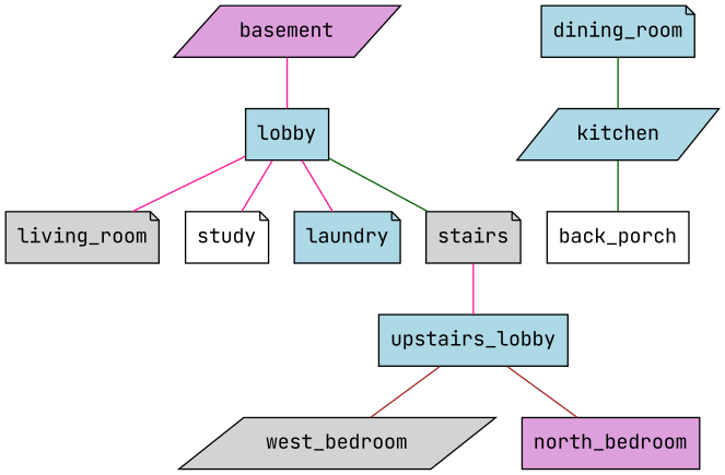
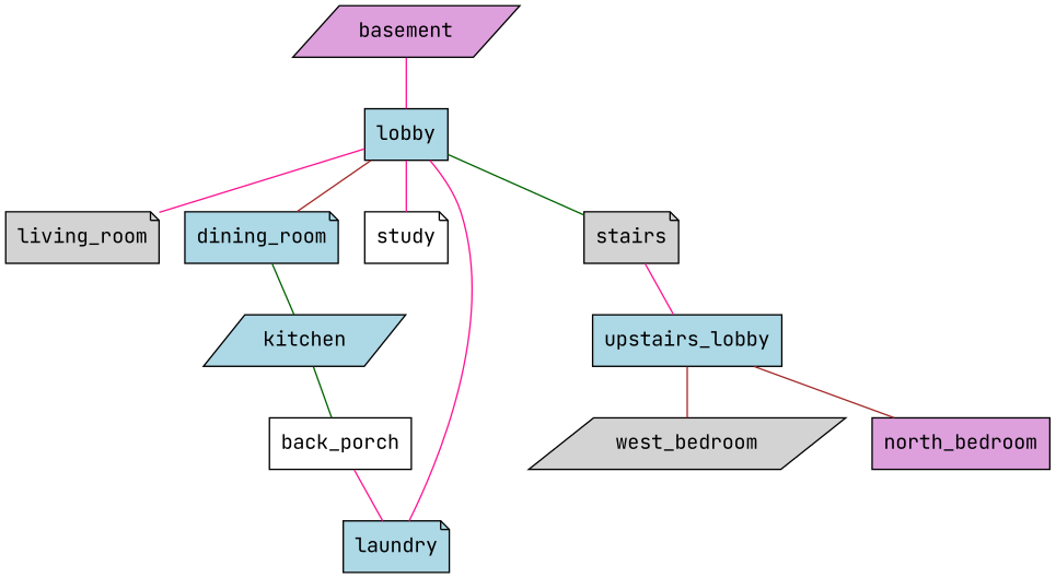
  graph {
    fontname="JetBrains Mono"
    node [fillcolor=lightblue fontname="JetBrains Mono" shape=note style=filled]
    edge [color=deeppink fontname="JetBrains Mono"]
    basement [fillcolor=plum shape=parallelogram]
    lobby [shape=box]
    living_room [fillcolor=lightgrey]
    dining_room
    study [fillcolor=white]
    laundry
    stairs [fillcolor=lightgrey]
    kitchen [shape=parallelogram]
    upstairs_lobby [shape=box]
    back_porch [fillcolor=white shape=box]
    west_bedroom [fillcolor=lightgrey shape=parallelogram]
    north_bedroom [fillcolor=plum shape=box]
    basement -- lobby
    lobby -- living_room
+   lobby -- dining_room [color=brown]
    lobby -- study
    lobby -- laundry
    lobby -- stairs [color=darkgreen]
    dining_room -- kitchen [color=darkgreen]
    stairs -- upstairs_lobby
    kitchen -- back_porch [color=darkgreen]
    upstairs_lobby -- west_bedroom [color=brown]
    upstairs_lobby -- north_bedroom [color=brown]
+   back_porch -- laundry
  }
